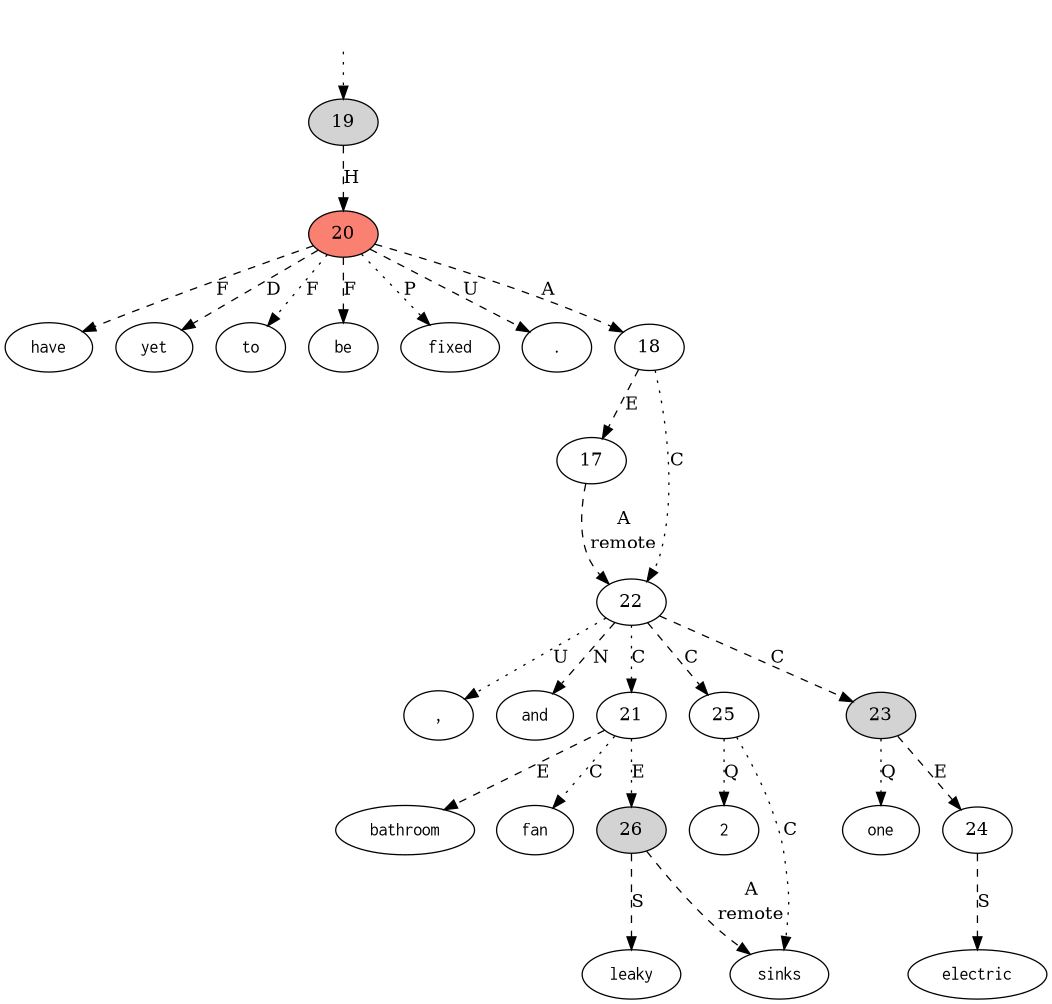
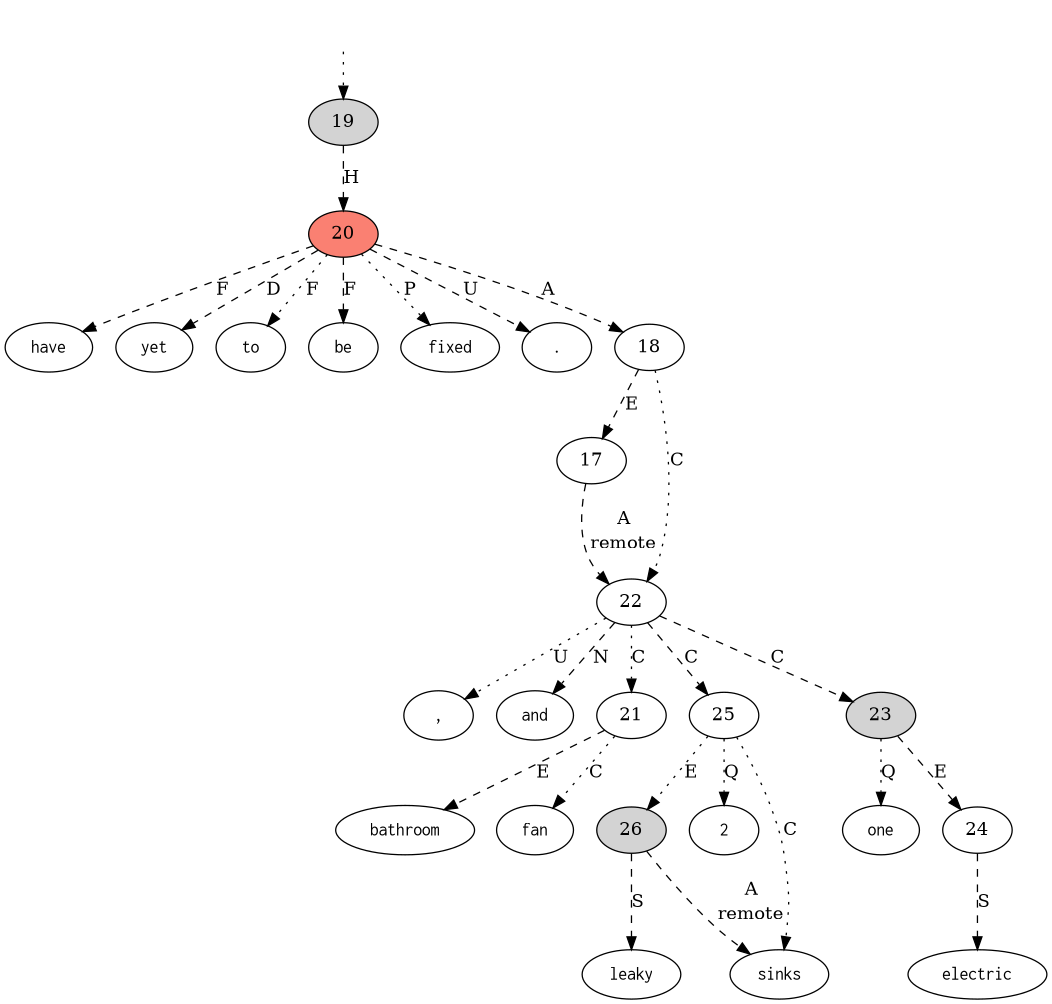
  digraph {
    fontname="DejaVu Serif"
    node [fontname="DejaVu Serif" shape=oval]
    edge [fontname="DejaVu Serif" style=dashed]
    top [style=invis shape=""]
    19 [fillcolor=lightgrey style=filled shape=""]
    20 [fillcolor=salmon style=filled shape=""]
    n4 [label=<<table align="center" border="0" cellspacing="0"><tr><td colspan="2"><font face="Courier">have</font></td></tr></table>>]
    n5 [label=<<table align="center" border="0" cellspacing="0"><tr><td colspan="2"><font face="Courier">yet</font></td></tr></table>>]
    n6 [label=<<table align="center" border="0" cellspacing="0"><tr><td colspan="2"><font face="Courier">to</font></td></tr></table>>]
    n7 [label=<<table align="center" border="0" cellspacing="0"><tr><td colspan="2"><font face="Courier">be</font></td></tr></table>>]
    n8 [label=<<table align="center" border="0" cellspacing="0"><tr><td colspan="2"><font face="Courier">fixed</font></td></tr></table>>]
    n9 [label=<<table align="center" border="0" cellspacing="0"><tr><td colspan="2"><font face="Courier">.</font></td></tr></table>>]
    18 [fillcolor=white style=filled shape=""]
    n11 [label=<<table align="center" border="0" cellspacing="0"><tr><td colspan="2"><font face="Courier">bathroom</font></td></tr></table>>]
    n12 [label=<<table align="center" border="0" cellspacing="0"><tr><td colspan="2"><font face="Courier">fan</font></td></tr></table>>]
    n13 [label=<<table align="center" border="0" cellspacing="0"><tr><td colspan="2"><font face="Courier">,</font></td></tr></table>>]
    n14 [label=<<table align="center" border="0" cellspacing="0"><tr><td colspan="2"><font face="Courier">one</font></td></tr></table>>]
    n15 [label=<<table align="center" border="0" cellspacing="0"><tr><td colspan="2"><font face="Courier">electric</font></td></tr></table>>]
    n16 [label=<<table align="center" border="0" cellspacing="0"><tr><td colspan="2"><font face="Courier">and</font></td></tr></table>>]
    n17 [label=<<table align="center" border="0" cellspacing="0"><tr><td colspan="2"><font face="Courier">2</font></td></tr></table>>]
    n18 [label=<<table align="center" border="0" cellspacing="0"><tr><td colspan="2"><font face="Courier">leaky</font></td></tr></table>>]
    n19 [label=<<table align="center" border="0" cellspacing="0"><tr><td colspan="2"><font face="Courier">sinks</font></td></tr></table>>]
    17 [fillcolor=white style=filled shape=""]
    22 [fillcolor=white style=filled shape=""]
    21 [fillcolor=white style=filled shape=""]
    25 [fillcolor=white style=filled shape=""]
    23 [fillcolor=lightgrey style=filled shape=""]
    26 [fillcolor=lightgrey style=filled shape=""]
    24 [fillcolor=white style=filled shape=""]
    top -> 19 [style=dotted]
    19 -> 20 [label=H]
    20 -> n4 [label=F]
    20 -> n5 [label=D]
    20 -> n6 [label=F style=dotted]
    20 -> n7 [label=F]
    20 -> n8 [label=P style=dotted]
    20 -> n9 [label=U]
    20 -> 18 [label=A]
    18 -> 17 [label=E]
    18 -> 22 [label=C style=dotted]
    17 -> 22 [label=<<table align="center" border="0" cellspacing="0"><tr><td colspan="1">A</td></tr><tr><td>remote</td></tr></table>>]
    22 -> n13 [label=U style=dotted]
    22 -> n16 [label=N]
    22 -> 21 [label=C style=dotted]
    22 -> 25 [label=C]
    22 -> 23 [label=C]
    21 -> n11 [label=E]
    21 -> n12 [label=C style=dotted]
    25 -> n17 [label=Q style=dotted]
    25 -> n19 [label=C style=dotted]
-   21 -> 26 [label=E style=dotted]
+   25 -> 26 [label=E style=dotted]
    23 -> n14 [label=Q style=dotted]
    23 -> 24 [label=E]
    26 -> n18 [label=S]
    26 -> n19 [label=<<table align="center" border="0" cellspacing="0"><tr><td colspan="1">A</td></tr><tr><td>remote</td></tr></table>>]
    24 -> n15 [label=S]
  }
